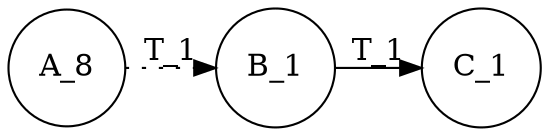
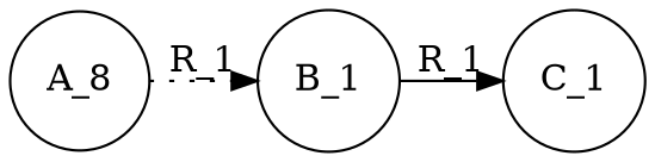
  digraph {
    rankdir=LR
    ranksep=0.0
    node [shape=circle]
    n1 [label=A_8]
    B_1
    C_1
-   n1 -> B_1 [label=T_1 style=dotted]
-   B_1 -> C_1 [label=T_1]
+   n1 -> B_1 [label=R_1 style=dotted]
+   B_1 -> C_1 [label=R_1]
  }
